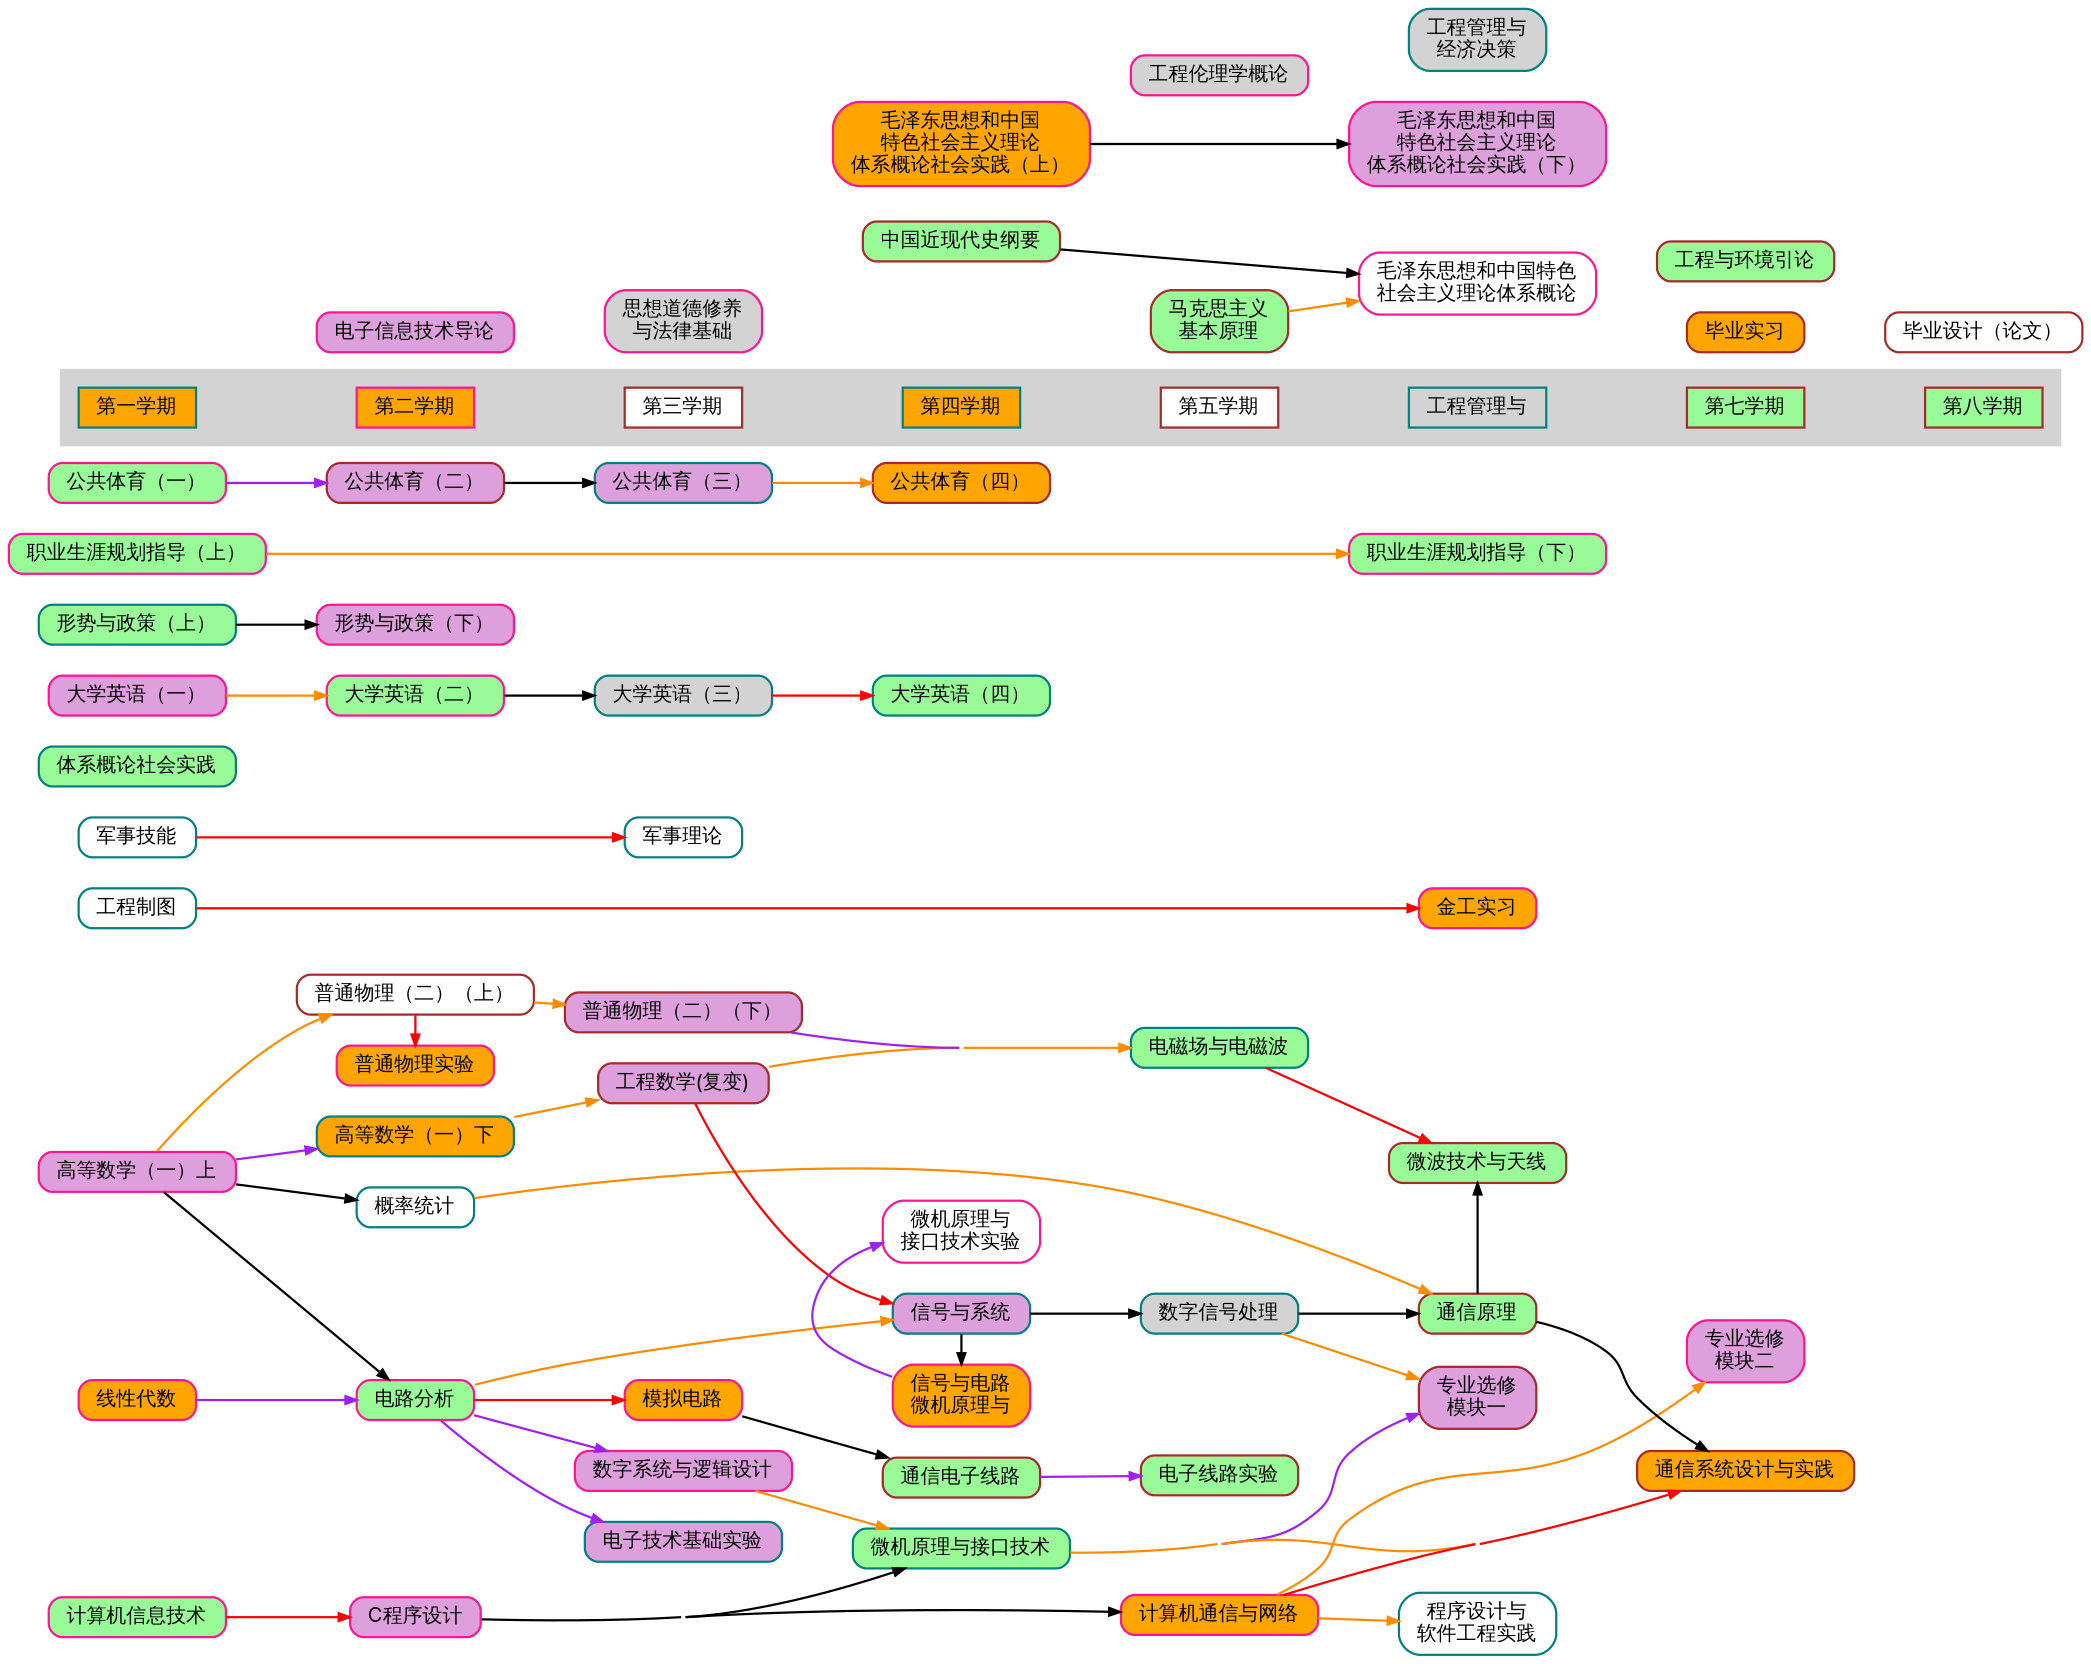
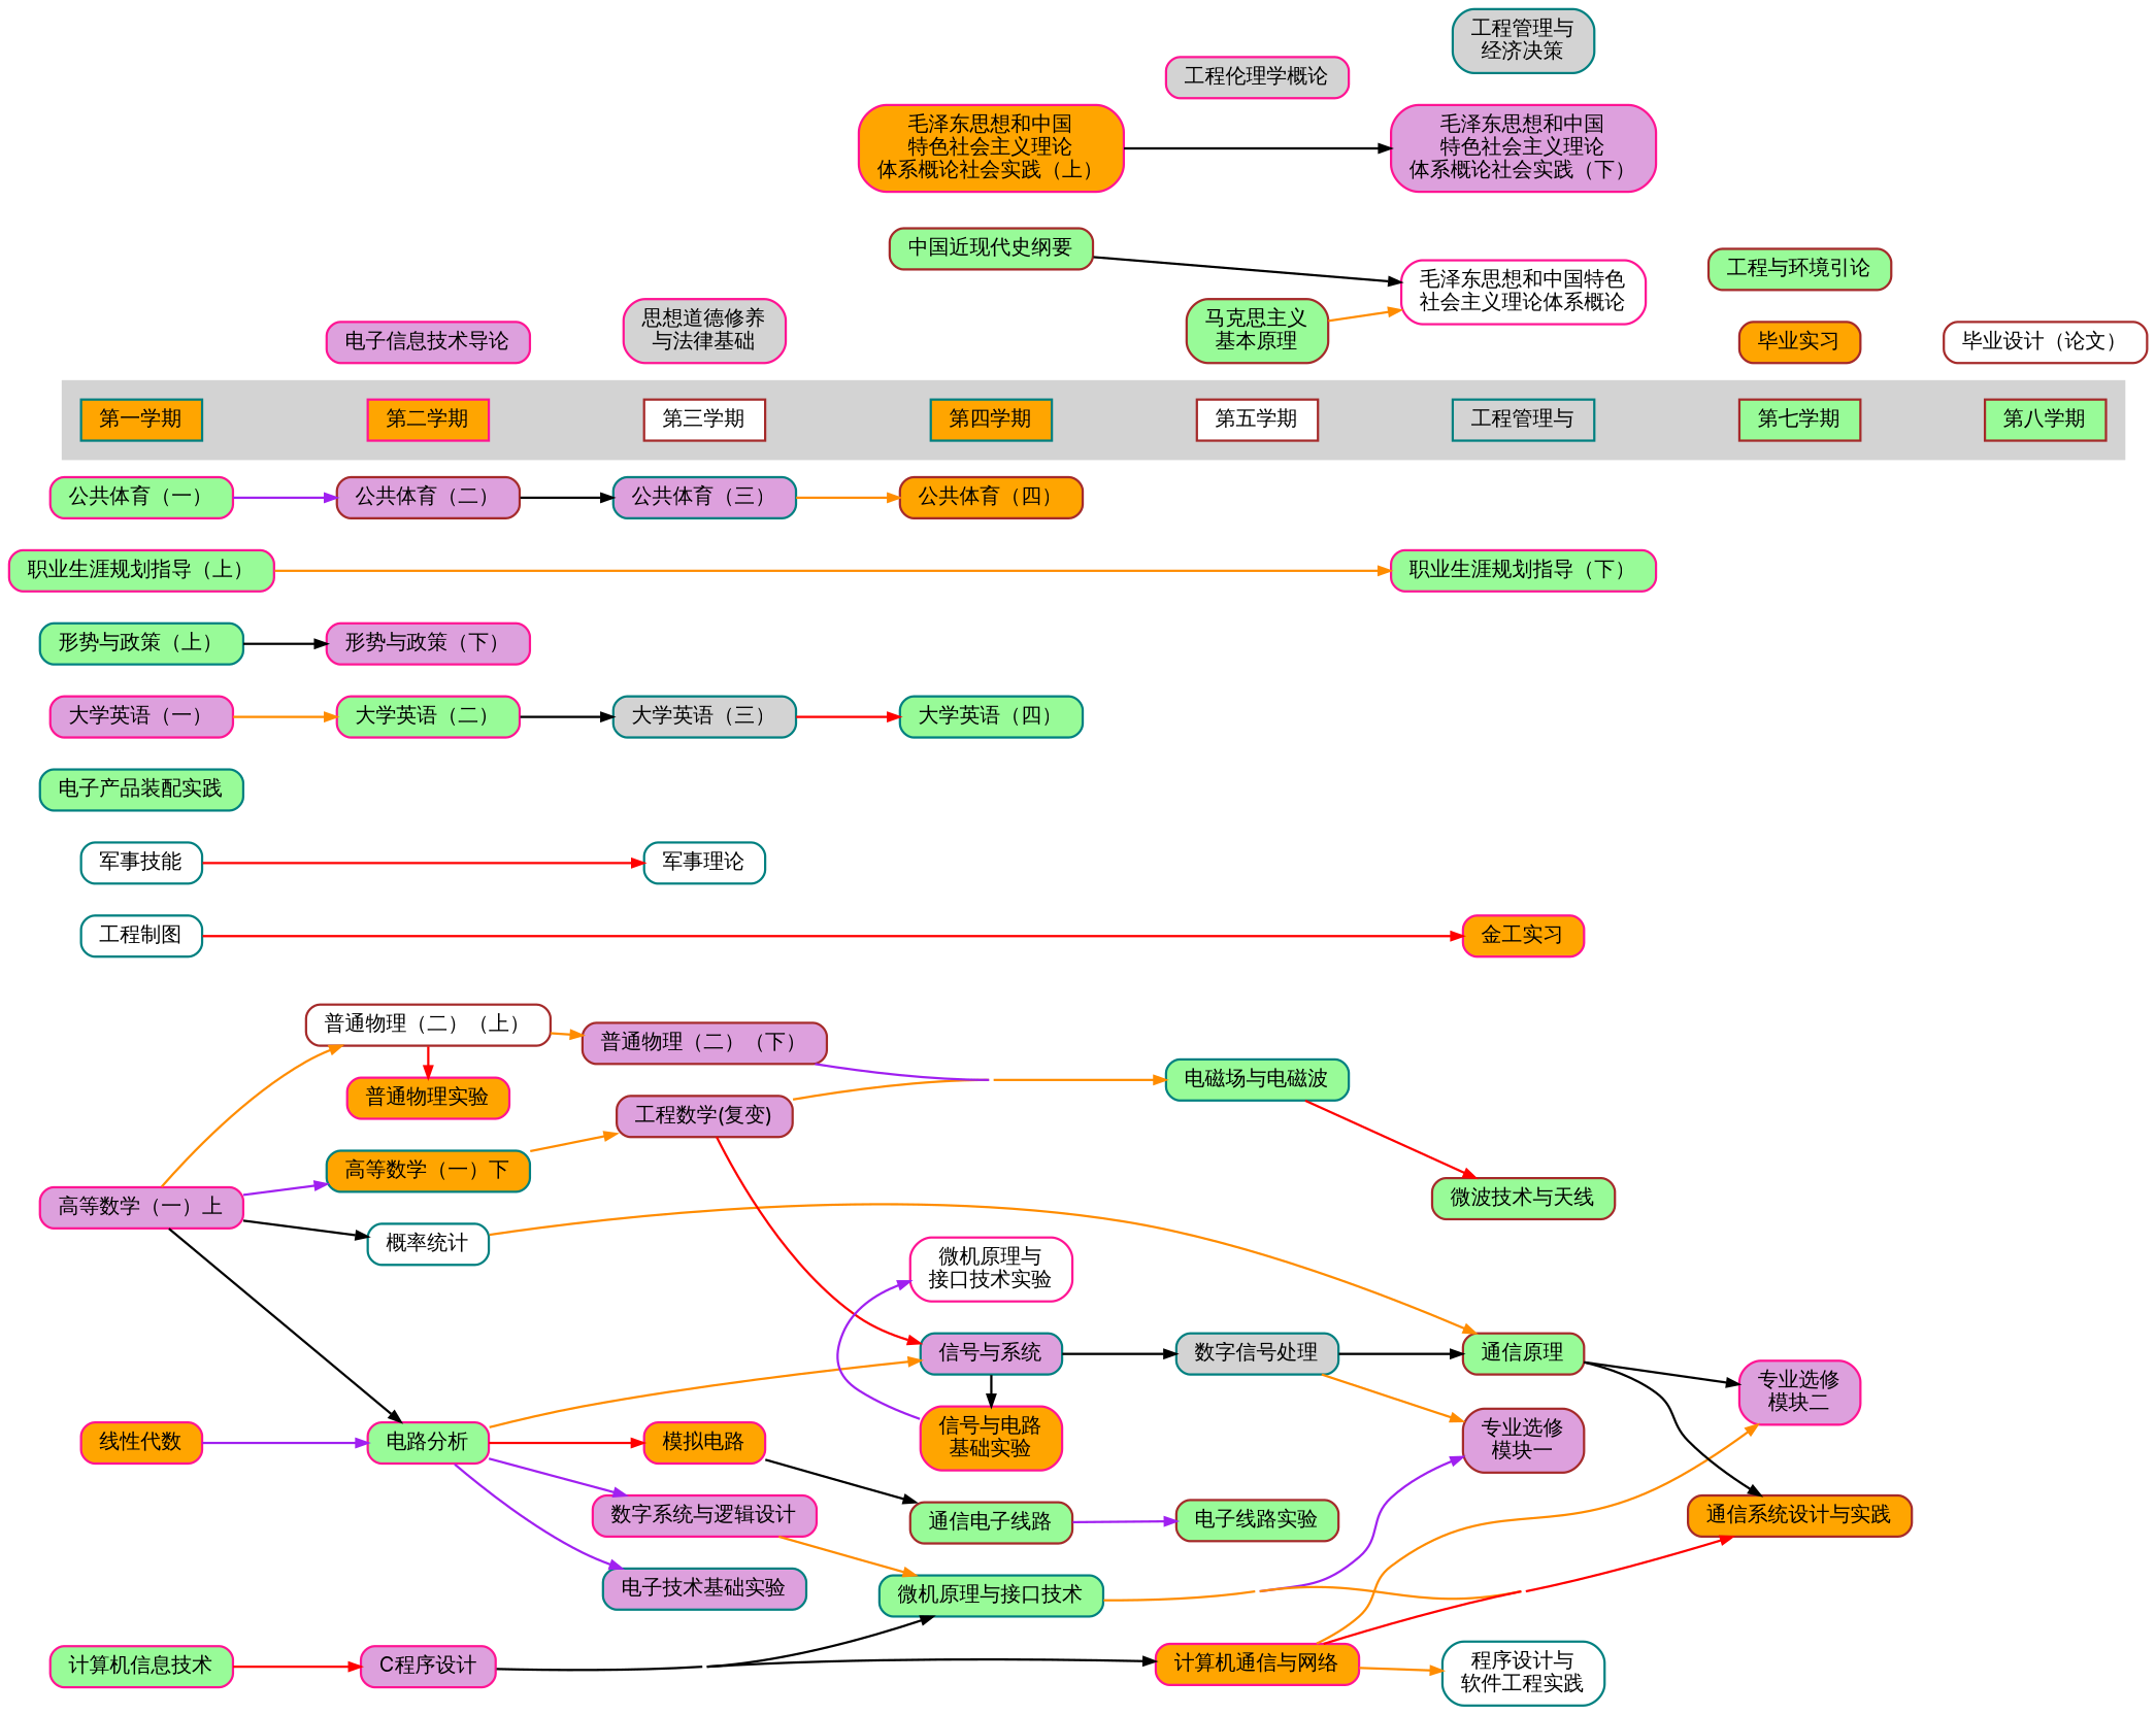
  digraph {
    concentrate=true
    fontname=Inter
    fontsize=9
    newrank=true
    nodesep=0.2
    rankdir=LR
    ranksep=0.2
    node [color=deeppink fillcolor=palegreen fontname=Inter fontsize=9 shape=box style="rounded,filled"]
    edge [arrowsize=0.5 color=black fontname=Inter]
    n1 [fillcolor=plum height=0.2 label="高等数学（一）上" width=0.4]
    n2 [fillcolor=orange height=0.2 label="线性代数" width=0.4]
    n3 [color=teal fillcolor=white height=0.2 label="工程制图" width=0.4]
    n4 [height=0.2 label="计算机信息技术" width=0.4]
    n5 [color=teal fillcolor=white height=0.2 label="军事技能" width=0.4]
-   n6 [color=teal height=0.2 label="体系概论社会实践" width=0.4]
+   n6 [color=teal height=0.2 label="电子产品装配实践" width=0.4]
    n7 [fillcolor=plum height=0.2 label="大学英语（一）" width=0.4]
    n8 [color=teal height=0.2 label="形势与政策（上）" width=0.4]
    n9 [height=0.2 label="职业生涯规划指导（上）" width=0.4]
    n10 [height=0.2 label="公共体育（一）" width=0.4]
    n11 [color=teal fillcolor=orange height=0.2 label="第一学期" style=filled width=0.4]
    n12 [color=teal fillcolor=orange height=0.2 label="高等数学（一）下" width=0.4]
    n13 [color=teal fillcolor=white height=0.2 label="概率统计" width=0.4]
    n14 [color=brown fillcolor=white height=0.2 label="普通物理（二）（上）" width=0.4]
    n15 [fillcolor=plum height=0.2 label="C程序设计" width=0.4]
    n16 [height=0.2 label="电路分析" width=0.4]
    n17 [fillcolor=orange height=0.2 label="普通物理实验" width=0.4]
    n18 [fillcolor=plum height=0.2 label="电子信息技术导论" width=0.4]
    n19 [height=0.2 label="大学英语（二）" width=0.4]
    n20 [fillcolor=plum height=0.2 label="形势与政策（下）" width=0.4]
    n21 [color=brown fillcolor=plum height=0.2 label="公共体育（二）" width=0.4]
    n22 [fillcolor=orange height=0.2 label="第二学期" style=filled width=0.4]
    n23 [color=brown fillcolor=plum height=0.2 label="工程数学(复变)" width=0.4]
    n24 [color=brown fillcolor=plum height=0.2 label="普通物理（二）（下）" width=0.4]
    n25 [fillcolor=plum height=0.2 label="数字系统与逻辑设计" width=0.4]
    n26 [color=teal fillcolor=plum height=0.2 label="电子技术基础实验" width=0.4]
    n27 [color=teal fillcolor=lightgrey height=0.2 label="大学英语（三）" width=0.4]
    n28 [color=teal fillcolor=white height=0.2 label="军事理论" width=0.4]
    n29 [fillcolor=lightgrey height=0.2 label="思想道德修养\n与法律基础" width=0.4]
    n30 [color=teal fillcolor=plum height=0.2 label="公共体育（三）" width=0.4]
    n31 [color=brown fillcolor=white height=0.2 label="第三学期" style=filled width=0.4]
    n32 [color=teal fillcolor=plum height=0.2 label="信号与系统" width=0.4]
    n33 [color=brown height=0.2 label="通信电子线路" width=0.4]
    n34 [color=teal height=0.2 label="微机原理与接口技术" width=0.4]
-   n35 [fillcolor=orange height=0.2 label="信号与电路\n微机原理与" width=0.4]
+   n35 [fillcolor=orange height=0.2 label="信号与电路\n基础实验" width=0.4]
    n36 [fillcolor=white height=0.2 label="微机原理与\n接口技术实验" width=0.4]
    n37 [color=brown height=0.2 label="中国近现代史纲要" width=0.4]
    n38 [color=brown fillcolor=orange height=0.2 label="公共体育（四）" width=0.4]
    n39 [fillcolor=orange height=0.2 label="毛泽东思想和中国\n特色社会主义理论\n体系概论社会实践（上）" width=0.4]
    n40 [color=teal fillcolor=orange height=0.2 label="第四学期" style=filled width=0.4]
    n41 [color=teal height=0.2 label="电磁场与电磁波" width=0.4]
    n42 [fillcolor=orange height=0.2 label="计算机通信与网络" width=0.4]
    n43 [color=teal fillcolor=lightgrey height=0.2 label="数字信号处理" width=0.4]
    n44 [color=brown height=0.2 label="电子线路实验" width=0.4]
    n45 [color=brown height=0.2 label="马克思主义\n基本原理" width=0.4]
    n46 [fillcolor=lightgrey height=0.2 label="工程伦理学概论" width=0.4]
    n47 [color=brown fillcolor=white height=0.2 label="第五学期" style=filled width=0.4]
    n48 [color=brown height=0.2 label="通信原理" width=0.4]
    n49 [color=brown height=0.2 label="微波技术与天线" width=0.4]
    n50 [color=brown fillcolor=plum height=0.2 label="专业选修\n模块一" width=0.4]
    n51 [color=teal fillcolor=white height=0.2 label="程序设计与\n软件工程实践" width=0.4]
    n52 [fillcolor=orange height=0.2 label="金工实习" width=0.4]
    n53 [fillcolor=white height=0.2 label="毛泽东思想和中国特色\n社会主义理论体系概论" width=0.4]
    n54 [height=0.2 label="职业生涯规划指导（下）" width=0.4]
    n55 [fillcolor=plum height=0.2 label="毛泽东思想和中国\n特色社会主义理论\n体系概论社会实践（下）" width=0.4]
    n56 [color=teal fillcolor=lightgrey height=0.2 label="工程管理与\n经济决策" width=0.4]
    n57 [color=teal fillcolor=lightgrey height=0.2 label="工程管理与" style=filled width=0.4]
    n58 [fillcolor=plum height=0.2 label="专业选修\n模块二" width=0.4]
    n59 [color=brown fillcolor=orange height=0.2 label="通信系统设计与实践" width=0.4]
    n60 [color=brown fillcolor=orange height=0.2 label="毕业实习" width=0.4]
    n61 [color=brown height=0.2 label="工程与环境引论" width=0.4]
    n62 [color=brown height=0.2 label="第七学期" style=filled width=0.4]
    n63 [color=brown fillcolor=white height=0.2 label="毕业设计（论文）" width=0.4]
    n64 [color=brown height=0.2 label="第八学期" style=filled width=0.4]
    n65 [fillcolor=orange height=0.2 label="模拟电路" width=0.4]
    n66 [color=teal height=0.2 label="大学英语（四）" width=0.4]
    subgraph sub_1 {
      rank=same
      n1
      n2
      n3
      n4
      n5
      n6
      n7
      n8
      n9
      n10
      n11
    }
    subgraph sub_2 {
      rank=same
      n12
      n13
      n14
      n15
      n16
      n17
      n18
      n19
      n20
      n21
      n22
    }
    subgraph sub_3 {
      rank=same
      n23
      n24
      n25
      n26
      n27
      n28
      n29
      n30
      n31
    }
    subgraph sub_4 {
      rank=same
      n32
      n33
      n34
      n35
      n36
      n37
      n38
      n39
      n40
    }
    subgraph sub_5 {
      rank=same
      n41
      n42
      n43
      n44
      n45
      n46
      n47
    }
    subgraph sub_6 {
      rank=same
      n48
      n49
      n50
      n51
      n52
      n53
      n54
      n55
      n56
      n57
    }
    subgraph sub_7 {
      rank=same
      n58
      n59
      n60
      n61
      n62
    }
    subgraph sub_8 {
      rank=same
      n63
      n64
    }
    subgraph cluster_9 {
      color=lightgrey
      style=filled
      n11
      n22
      n31
      n40
      n47
      n57
      n62
      n64
    }
    n1 -> n12 [color=purple]
    n1 -> n13
    n1 -> n14 [color=darkorange]
    n1 -> n16
    n2 -> n16 [color=purple]
    n3 -> n52 [color=red]
    n4 -> n15 [color=red]
    n5 -> n28 [color=red]
    n7 -> n19 [color=darkorange]
    n8 -> n20
    n9 -> n54 [color=darkorange]
    n10 -> n21 [color=purple]
    n11 -> n22 [style=invis color=""]
    n12 -> n23 [color=darkorange]
    n13 -> n48 [color=darkorange]
    n14 -> n17 [color=red]
    n14 -> n24 [color=darkorange]
    n15 -> n34
    n15 -> n42
    n16 -> n25 [color=purple]
    n16 -> n26 [color=purple]
    n16 -> n32 [color=darkorange]
    n16 -> n65 [color=red]
    n19 -> n27
    n21 -> n30
    n22 -> n31 [style=invis color=""]
    n23 -> n32 [color=red]
    n23 -> n41 [color=darkorange]
    n24 -> n41 [color=purple]
    n25 -> n34 [color=darkorange]
    n27 -> n66 [color=red]
    n30 -> n38 [color=darkorange]
    n31 -> n40 [style=invis color=""]
    n32 -> n35
    n32 -> n43
    n33 -> n44 [color=purple]
    n34 -> n50 [color=purple]
    n34 -> n59 [color=darkorange]
    n35 -> n36 [color=purple]
    n37 -> n53
    n39 -> n55
    n40 -> n47 [style=invis color=""]
    n41 -> n49 [color=red]
    n42 -> n51 [color=darkorange]
    n42 -> n58 [color=darkorange]
    n42 -> n59 [color=red]
    n43 -> n48
    n43 -> n50 [color=darkorange]
    n45 -> n53 [color=darkorange]
    n47 -> n57 [style=invis color=""]
-   n48 -> n49
+   n48 -> n58
    n48 -> n59
    n57 -> n62 [style=invis color=""]
    n62 -> n64 [style=invis color=""]
    n65 -> n33
  }
